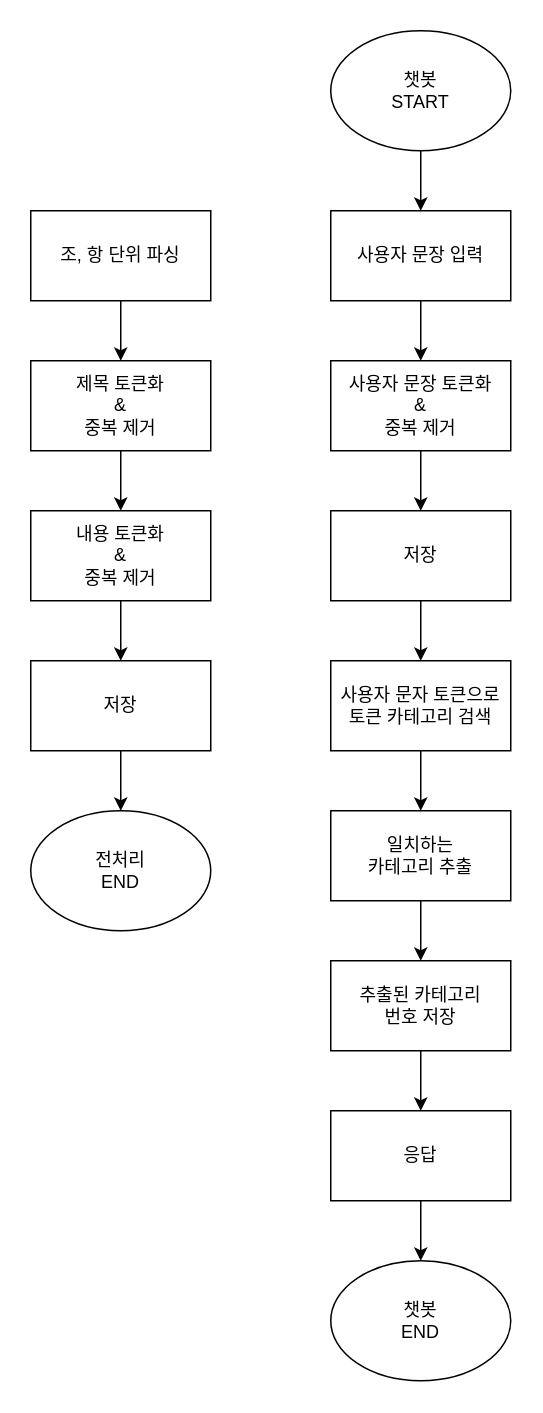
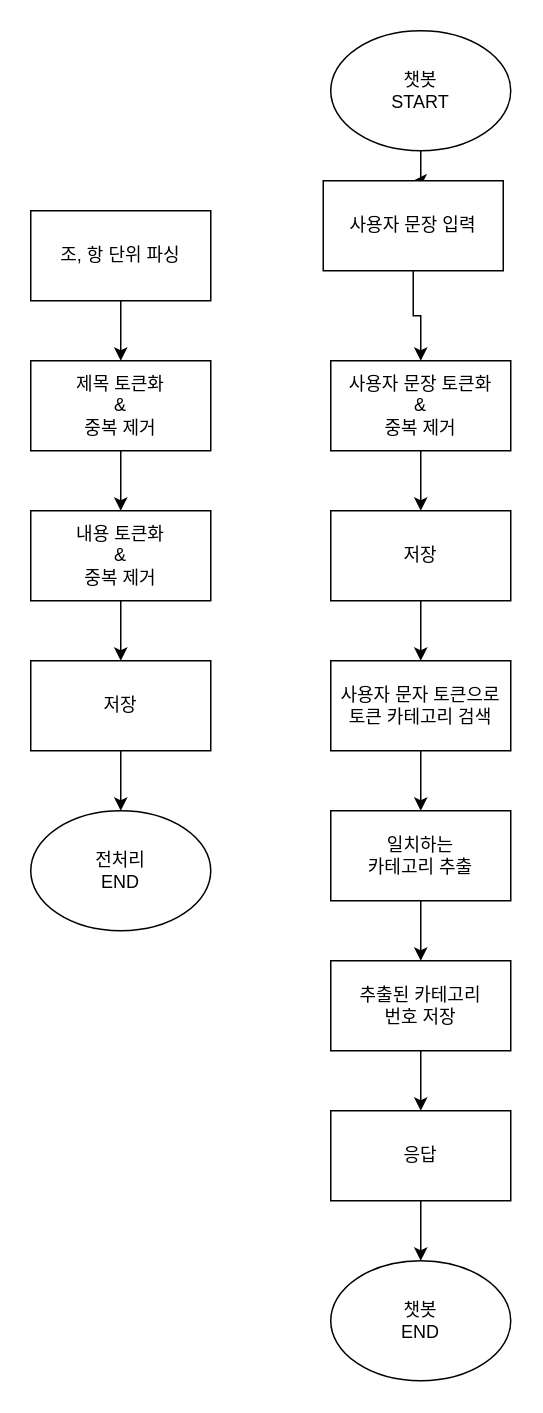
  <mxCell id="0" />
  <mxCell id="1" parent="0" />
  <mxCell id="2" value="" style="edgeStyle=orthogonalEdgeStyle;rounded=0;orthogonalLoop=1;jettySize=auto;html=1;" edge="1" parent="1" source="3" target="5"><mxGeometry relative="1" as="geometry" /></mxCell>
  <mxCell id="3" value="조, 항 단위 파싱" style="rounded=0;whiteSpace=wrap;html=1;" vertex="1" parent="1"><mxGeometry x="20" y="140" width="120" height="60" as="geometry" /></mxCell>
  <mxCell id="4" value="" style="edgeStyle=orthogonalEdgeStyle;rounded=0;orthogonalLoop=1;jettySize=auto;html=1;" edge="1" parent="1" source="5" target="7"><mxGeometry relative="1" as="geometry" /></mxCell>
  <mxCell id="5" value="제목 토큰화&lt;br&gt;&amp;amp;&lt;br&gt;중복 제거" style="rounded=0;whiteSpace=wrap;html=1;" vertex="1" parent="1"><mxGeometry x="20" y="240" width="120" height="60" as="geometry" /></mxCell>
  <mxCell id="6" value="" style="edgeStyle=orthogonalEdgeStyle;rounded=0;orthogonalLoop=1;jettySize=auto;html=1;" edge="1" parent="1" source="7" target="9"><mxGeometry relative="1" as="geometry" /></mxCell>
  <mxCell id="7" value="내용 토큰화&lt;br&gt;&amp;amp;&lt;br&gt;중복 제거" style="rounded=0;whiteSpace=wrap;html=1;" vertex="1" parent="1"><mxGeometry x="20" y="340" width="120" height="60" as="geometry" /></mxCell>
  <mxCell id="8" value="" style="edgeStyle=orthogonalEdgeStyle;rounded=0;orthogonalLoop=1;jettySize=auto;html=1;" edge="1" parent="1" source="9" target="10"><mxGeometry relative="1" as="geometry" /></mxCell>
  <mxCell id="9" value="저장" style="rounded=0;whiteSpace=wrap;html=1;" vertex="1" parent="1"><mxGeometry x="20" y="440" width="120" height="60" as="geometry" /></mxCell>
  <mxCell id="10" value="전처리&lt;br&gt;END" style="ellipse;whiteSpace=wrap;html=1;" vertex="1" parent="1"><mxGeometry x="20" y="540" width="120" height="80" as="geometry" /></mxCell>
  <mxCell id="11" value="" style="edgeStyle=orthogonalEdgeStyle;rounded=0;orthogonalLoop=1;jettySize=auto;html=1;" edge="1" parent="1" source="12" target="14"><mxGeometry relative="1" as="geometry" /></mxCell>
  <mxCell id="12" value="챗봇&lt;br&gt;START" style="ellipse;whiteSpace=wrap;html=1;" vertex="1" parent="1"><mxGeometry x="220" y="20" width="120" height="80" as="geometry" /></mxCell>
  <mxCell id="13" value="" style="edgeStyle=orthogonalEdgeStyle;rounded=0;orthogonalLoop=1;jettySize=auto;html=1;" edge="1" parent="1" source="14" target="16"><mxGeometry relative="1" as="geometry" /></mxCell>
- <mxCell id="14" value="사용자 문장 입력" style="rounded=0;whiteSpace=wrap;html=1;" vertex="1" parent="1"><mxGeometry x="220" y="140" width="120" height="60" as="geometry" /></mxCell>
+ <mxCell id="14" value="사용자 문장 입력" style="rounded=0;whiteSpace=wrap;html=1;" vertex="1" parent="1"><mxGeometry x="215" y="120" width="120" height="60" as="geometry" /></mxCell>
  <mxCell id="15" value="" style="edgeStyle=orthogonalEdgeStyle;rounded=0;orthogonalLoop=1;jettySize=auto;html=1;" edge="1" parent="1" source="16" target="18"><mxGeometry relative="1" as="geometry" /></mxCell>
  <mxCell id="16" value="사용자 문장 토큰화&lt;br&gt;&amp;amp;&lt;br&gt;중복 제거" style="rounded=0;whiteSpace=wrap;html=1;" vertex="1" parent="1"><mxGeometry x="220" y="240" width="120" height="60" as="geometry" /></mxCell>
  <mxCell id="17" value="" style="edgeStyle=orthogonalEdgeStyle;rounded=0;orthogonalLoop=1;jettySize=auto;html=1;" edge="1" parent="1" source="18" target="20"><mxGeometry relative="1" as="geometry" /></mxCell>
  <mxCell id="18" value="저장" style="rounded=0;whiteSpace=wrap;html=1;" vertex="1" parent="1"><mxGeometry x="220" y="340" width="120" height="60" as="geometry" /></mxCell>
  <mxCell id="19" value="" style="edgeStyle=orthogonalEdgeStyle;rounded=0;orthogonalLoop=1;jettySize=auto;html=1;" edge="1" parent="1" source="20" target="22"><mxGeometry relative="1" as="geometry" /></mxCell>
  <mxCell id="20" value="사용자 문자 토큰으로&lt;br&gt;토큰 카테고리 검색" style="rounded=0;whiteSpace=wrap;html=1;" vertex="1" parent="1"><mxGeometry x="220" y="440" width="120" height="60" as="geometry" /></mxCell>
  <mxCell id="21" value="" style="edgeStyle=orthogonalEdgeStyle;rounded=0;orthogonalLoop=1;jettySize=auto;html=1;" edge="1" parent="1" source="22" target="24"><mxGeometry relative="1" as="geometry" /></mxCell>
  <mxCell id="22" value="일치하는&lt;br&gt;카테고리 추출" style="rounded=0;whiteSpace=wrap;html=1;" vertex="1" parent="1"><mxGeometry x="220" y="540" width="120" height="60" as="geometry" /></mxCell>
  <mxCell id="23" value="" style="edgeStyle=orthogonalEdgeStyle;rounded=0;orthogonalLoop=1;jettySize=auto;html=1;" edge="1" parent="1" source="24" target="26"><mxGeometry relative="1" as="geometry" /></mxCell>
  <mxCell id="24" value="추출된 카테고리&lt;br&gt;번호 저장" style="rounded=0;whiteSpace=wrap;html=1;" vertex="1" parent="1"><mxGeometry x="220" y="640" width="120" height="60" as="geometry" /></mxCell>
  <mxCell id="25" value="" style="edgeStyle=orthogonalEdgeStyle;rounded=0;orthogonalLoop=1;jettySize=auto;html=1;" edge="1" parent="1" source="26" target="27"><mxGeometry relative="1" as="geometry" /></mxCell>
  <mxCell id="26" value="응답" style="rounded=0;whiteSpace=wrap;html=1;" vertex="1" parent="1"><mxGeometry x="220" y="740" width="120" height="60" as="geometry" /></mxCell>
  <mxCell id="27" value="챗봇&lt;br&gt;END" style="ellipse;whiteSpace=wrap;html=1;" vertex="1" parent="1"><mxGeometry x="220" y="840" width="120" height="80" as="geometry" /></mxCell>
